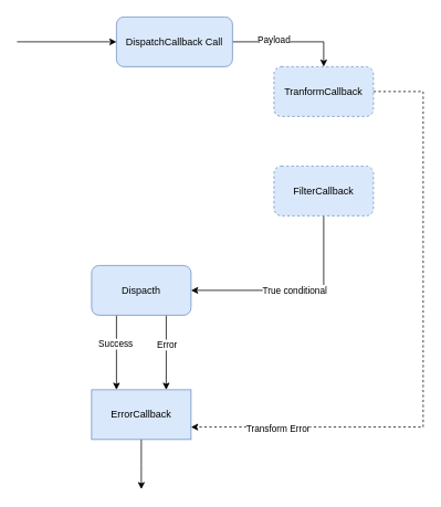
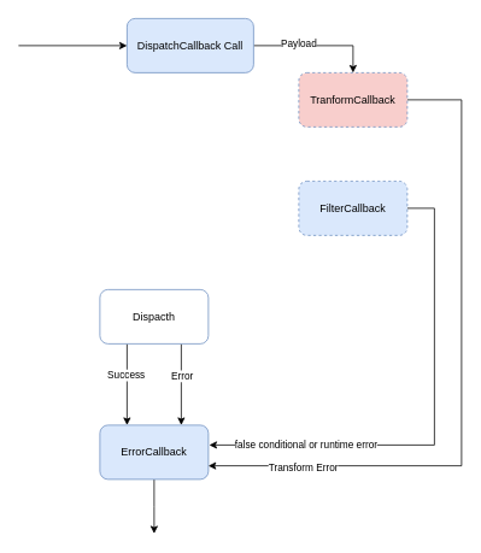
  <mxCell id="0" />
  <mxCell id="1" parent="0" />
  <mxCell id="2" style="edgeStyle=orthogonalEdgeStyle;rounded=0;orthogonalLoop=1;jettySize=auto;html=1;exitX=0.5;exitY=1;exitDx=0;exitDy=0;" edge="1" parent="1" source="3"><mxGeometry relative="1" as="geometry"><mxPoint x="170" y="590" as="targetPoint" /></mxGeometry></mxCell>
- <mxCell id="3" value="ErrorCallback" style="whiteSpace=wrap;html=1;fillColor=#dae8fc;strokeColor=#6c8ebf;rounded=0;" vertex="1" parent="1"><mxGeometry x="110" y="470" width="120" height="60" as="geometry" /></mxCell>
- <mxCell id="6" value="&lt;span class=&quot;VIiyi&quot; lang=&quot;en&quot;&gt;&lt;span class=&quot;JLqJ4b ChMk0b&quot;&gt;&lt;span&gt;True conditional&lt;/span&gt;&lt;/span&gt;&lt;/span&gt; " style="edgeStyle=orthogonalEdgeStyle;rounded=0;orthogonalLoop=1;jettySize=auto;html=1;exitX=0.5;exitY=1;exitDx=0;exitDy=0;entryX=1;entryY=0.5;entryDx=0;entryDy=0;" edge="1" parent="1" source="7" target="15"><mxGeometry relative="1" as="geometry" /></mxCell>
+ <mxCell id="3" value="ErrorCallback" style="rounded=1;whiteSpace=wrap;html=1;fillColor=#dae8fc;strokeColor=#6c8ebf;" vertex="1" parent="1"><mxGeometry x="110" y="470" width="120" height="60" as="geometry" /></mxCell>
+ <mxCell id="4" style="edgeStyle=orthogonalEdgeStyle;rounded=0;orthogonalLoop=1;jettySize=auto;html=1;exitX=1;exitY=0.5;exitDx=0;exitDy=0;entryX=1.008;entryY=0.367;entryDx=0;entryDy=0;entryPerimeter=0;" edge="1" parent="1" source="7" target="3"><mxGeometry relative="1" as="geometry"><Array as="points"><mxPoint x="480" y="230" /><mxPoint x="480" y="492" /></Array></mxGeometry></mxCell>
+ <mxCell id="5" value="&lt;span class=&quot;VIiyi&quot; lang=&quot;en&quot;&gt;&lt;span class=&quot;JLqJ4b ChMk0b&quot;&gt;&lt;span&gt;false conditional&lt;/span&gt;&lt;/span&gt;&lt;/span&gt; or runtime error" style="edgeLabel;html=1;align=center;verticalAlign=middle;resizable=0;points=[];" vertex="1" connectable="0" parent="4"><mxGeometry x="0.604" y="-1" relative="1" as="geometry"><mxPoint as="offset" /></mxGeometry></mxCell>
  <mxCell id="7" value="FilterCallback" style="rounded=1;whiteSpace=wrap;html=1;dashed=1;fillColor=#dae8fc;strokeColor=#6c8ebf;" vertex="1" parent="1"><mxGeometry x="330" y="200" width="120" height="60" as="geometry" /></mxCell>
- <mxCell id="8" style="edgeStyle=orthogonalEdgeStyle;rounded=0;orthogonalLoop=1;jettySize=auto;html=1;exitX=1;exitY=0.5;exitDx=0;exitDy=0;entryX=1;entryY=0.75;entryDx=0;entryDy=0;dashed=1;" edge="1" parent="1" source="10" target="3"><mxGeometry relative="1" as="geometry"><Array as="points"><mxPoint x="510" y="110" /><mxPoint x="510" y="515" /></Array></mxGeometry></mxCell>
+ <mxCell id="8" style="edgeStyle=orthogonalEdgeStyle;rounded=0;orthogonalLoop=1;jettySize=auto;html=1;exitX=1;exitY=0.5;exitDx=0;exitDy=0;entryX=1;entryY=0.75;entryDx=0;entryDy=0;" edge="1" parent="1" source="10" target="3"><mxGeometry relative="1" as="geometry"><Array as="points"><mxPoint x="510" y="110" /><mxPoint x="510" y="515" /></Array></mxGeometry></mxCell>
  <mxCell id="9" value="Transform Error" style="edgeLabel;html=1;align=center;verticalAlign=middle;resizable=0;points=[];" vertex="1" connectable="0" parent="8"><mxGeometry x="0.722" y="1" relative="1" as="geometry"><mxPoint as="offset" /></mxGeometry></mxCell>
- <mxCell id="10" value="TranformCallback" style="rounded=1;whiteSpace=wrap;html=1;dashed=1;fillColor=#dae8fc;strokeColor=#6c8ebf;" vertex="1" parent="1"><mxGeometry x="330" y="80" width="120" height="60" as="geometry" /></mxCell>
+ <mxCell id="10" value="TranformCallback" style="rounded=1;whiteSpace=wrap;html=1;dashed=1;fillColor=#f8cecc;strokeColor=#6c8ebf;" vertex="1" parent="1"><mxGeometry x="330" y="80" width="120" height="60" as="geometry" /></mxCell>
  <mxCell id="11" style="edgeStyle=orthogonalEdgeStyle;rounded=0;orthogonalLoop=1;jettySize=auto;html=1;exitX=0.25;exitY=1;exitDx=0;exitDy=0;entryX=0.25;entryY=0;entryDx=0;entryDy=0;" edge="1" parent="1" source="15" target="3"><mxGeometry relative="1" as="geometry" /></mxCell>
  <mxCell id="12" value="Success" style="edgeLabel;html=1;align=center;verticalAlign=middle;resizable=0;points=[];" vertex="1" connectable="0" parent="11"><mxGeometry x="-0.178" y="-2" relative="1" as="geometry"><mxPoint y="-3" as="offset" /></mxGeometry></mxCell>
  <mxCell id="13" style="edgeStyle=orthogonalEdgeStyle;rounded=0;orthogonalLoop=1;jettySize=auto;html=1;exitX=0.75;exitY=1;exitDx=0;exitDy=0;entryX=0.75;entryY=0;entryDx=0;entryDy=0;" edge="1" parent="1" source="15" target="3"><mxGeometry relative="1" as="geometry" /></mxCell>
  <mxCell id="14" value="Error" style="edgeLabel;html=1;align=center;verticalAlign=middle;resizable=0;points=[];" vertex="1" connectable="0" parent="13"><mxGeometry x="-0.344" relative="1" as="geometry"><mxPoint y="5" as="offset" /></mxGeometry></mxCell>
- <mxCell id="15" value="Dispacth" style="rounded=1;whiteSpace=wrap;html=1;fillColor=#dae8fc;strokeColor=#6c8ebf;" vertex="1" parent="1"><mxGeometry x="110" y="320" width="120" height="60" as="geometry" /></mxCell>
+ <mxCell id="15" value="Dispacth" style="rounded=1;whiteSpace=wrap;html=1;fillColor=#ffffff;strokeColor=#6c8ebf;" vertex="1" parent="1"><mxGeometry x="110" y="320" width="120" height="60" as="geometry" /></mxCell>
  <mxCell id="16" style="edgeStyle=orthogonalEdgeStyle;rounded=0;orthogonalLoop=1;jettySize=auto;html=1;entryX=0.5;entryY=0;entryDx=0;entryDy=0;" edge="1" parent="1" source="18" target="10"><mxGeometry relative="1" as="geometry" /></mxCell>
  <mxCell id="17" value="Payload" style="edgeLabel;html=1;align=center;verticalAlign=middle;resizable=0;points=[];" vertex="1" connectable="0" parent="16"><mxGeometry x="-0.3" y="3" relative="1" as="geometry"><mxPoint as="offset" /></mxGeometry></mxCell>
  <mxCell id="18" value="DispatchCallback Call" style="rounded=1;whiteSpace=wrap;html=1;fillColor=#dae8fc;strokeColor=#6c8ebf;" vertex="1" parent="1"><mxGeometry x="140" y="20" width="140" height="60" as="geometry" /></mxCell>
  <mxCell id="19" value="" style="endArrow=classic;html=1;entryX=0;entryY=0.5;entryDx=0;entryDy=0;" edge="1" parent="1" target="18"><mxGeometry width="50" height="50" relative="1" as="geometry"><mxPoint x="20" y="50" as="sourcePoint" /><mxPoint x="260" as="targetPoint" y="0" /></mxGeometry></mxCell>
